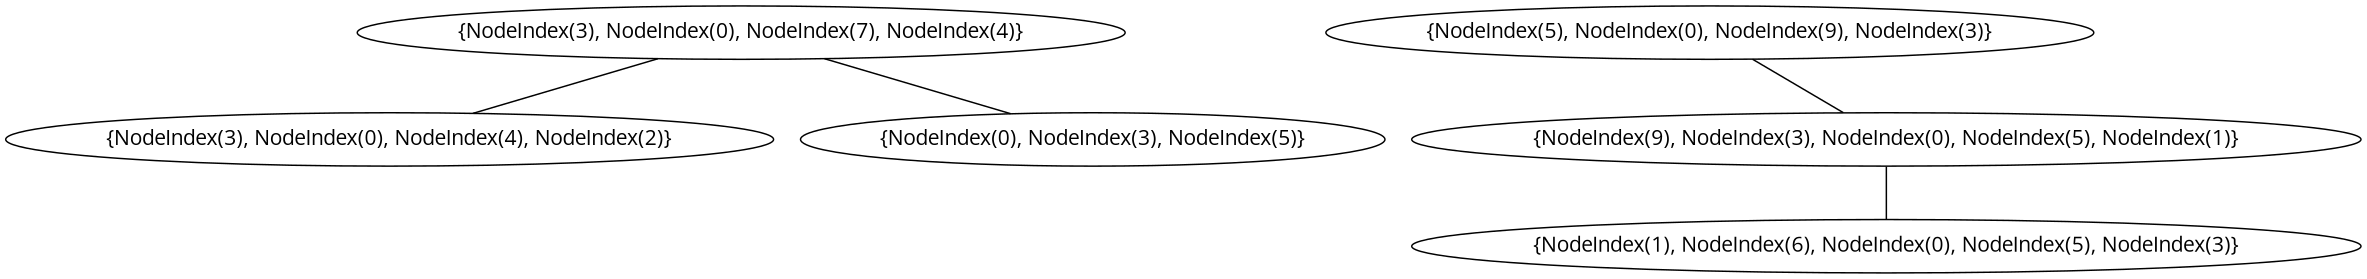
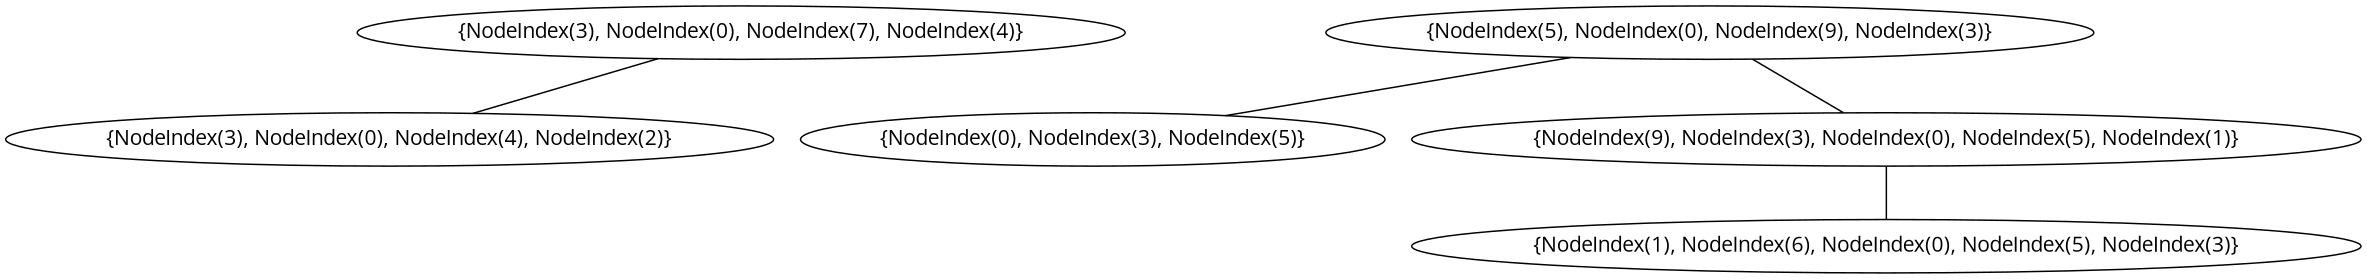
  graph {
    fontname="Open Sans"
    node [fontname="Open Sans"]
    edge [fontname="Open Sans"]
    n1 [label="{NodeIndex(3), NodeIndex(0), NodeIndex(4), NodeIndex(2)}"]
    n2 [label="{NodeIndex(0), NodeIndex(3), NodeIndex(5)}"]
    n3 [label="{NodeIndex(3), NodeIndex(0), NodeIndex(7), NodeIndex(4)}"]
    n4 [label="{NodeIndex(1), NodeIndex(6), NodeIndex(0), NodeIndex(5), NodeIndex(3)}"]
    n5 [label="{NodeIndex(9), NodeIndex(3), NodeIndex(0), NodeIndex(5), NodeIndex(1)}"]
    n6 [label="{NodeIndex(5), NodeIndex(0), NodeIndex(9), NodeIndex(3)}"]
    n3 -- n1
    n5 -- n4
-   n3 -- n2
+   n6 -- n2
    n6 -- n5
  }
